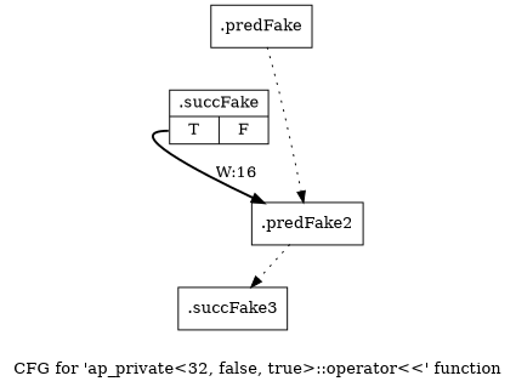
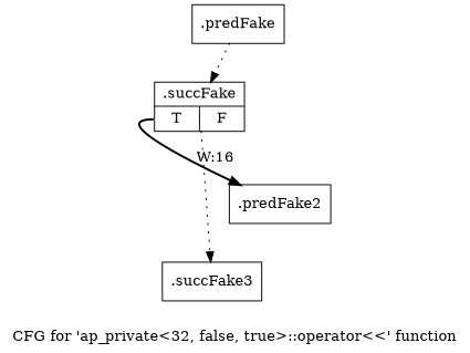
  digraph {
    label="CFG for 'ap_private\<32, false, true\>::operator\<\<' function"
    node [shape=record filename="/mnt/xilinx/Vitis_HLS/2021.2/include/etc/ap_private.h" linenumber=2588]
    edge [execusionnum=15 filename="/mnt/xilinx/Vitis_HLS/2021.2/include/etc/ap_private.h" style=dotted]
    n1 [label="{.predFake}" filename="" linenumber=""]
    n2 [label="{.succFake|{<s0>T|<s1>F}}"]
    n3 [label="{.predFake2}"]
    n4 [label="{.succFake3}"]
-   n1 -> n3
+   n1 -> n2
    n2 -> n3 [execusionnum=0 label="W:16" style=bold tailport=s0]
-   n3 -> n4
+   n2 -> n4
  }
